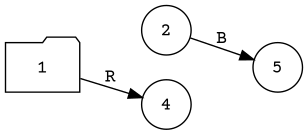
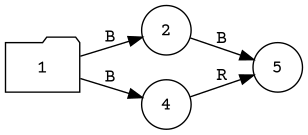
  digraph {
    autosize=false
    fontname="Courier Prime"
    rankdir=LR
    node [fontname="Courier Prime" shape=circle]
    edge [fontname="Courier Prime"]
    1 [shape=folder]
    2
    4
    5
-   1 -> 4 [label=R]
+   1 -> 2 [label=B]
+   1 -> 4 [label=B]
    2 -> 5 [label=B]
+   4 -> 5 [label=R]
  }
